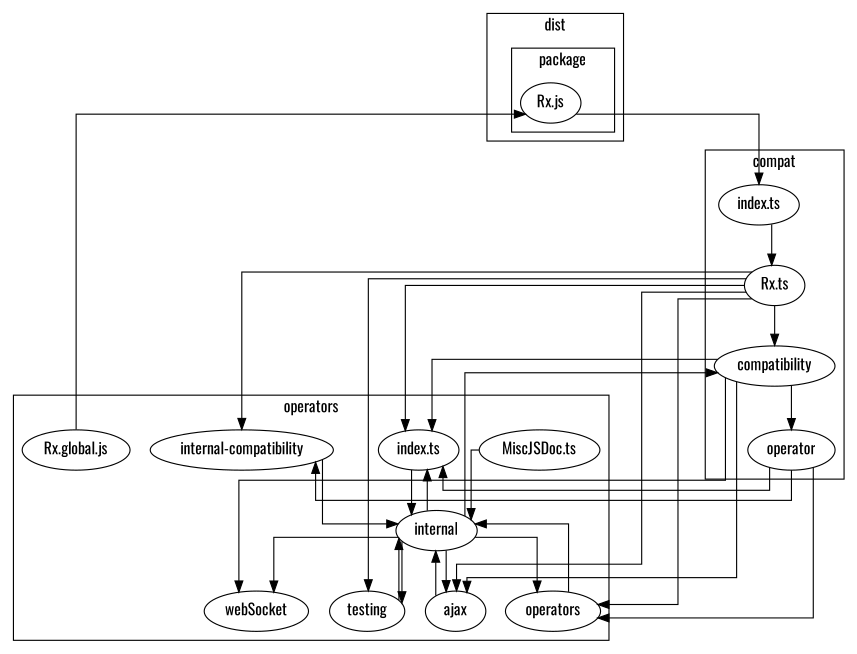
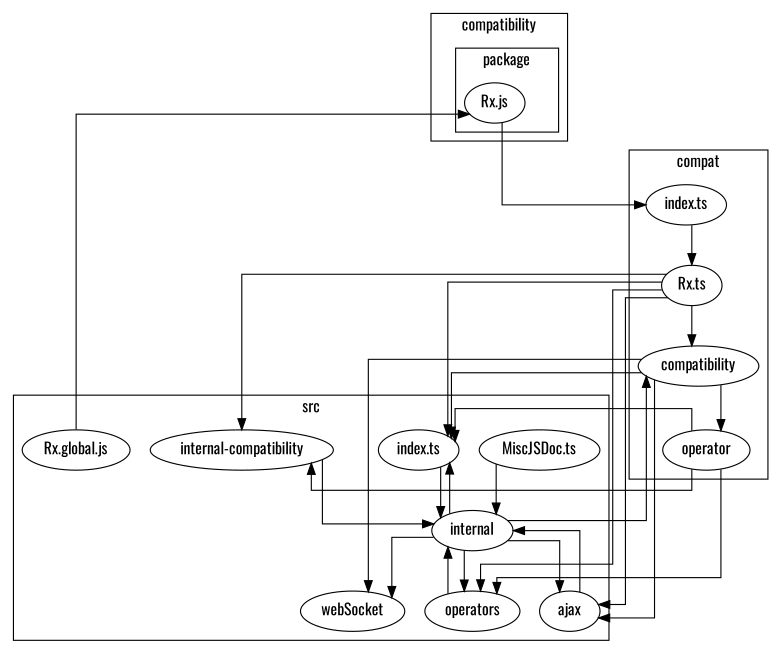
  strict digraph {
    fontname=Oswald
    splines=ortho
    node [fontname=Oswald]
    edge [fontname=Oswald]
    compat [shape=point style=invis width=0.05]
    n2 [label="Rx.ts"]
    n3 [label=compatibility]
    n4 [label=operator]
    n5 [label="index.ts"]
    "dist/package" [shape=point style=invis width=0.05]
    n7 [label="Rx.js"]
    dist [shape=point style=invis width=0.05]
    n9 [label="index.ts"]
    n10 [label=ajax]
    n11 [label="internal-compatibility"]
    n12 [label=operators]
-   n13 [label=testing]
    n14 [label=webSocket]
    src [shape=point style=invis width=0.05]
    n16 [label="MiscJSDoc.ts"]
    n17 [label=internal]
    n18 [label="Rx.global.js"]
    subgraph cluster_1 {
      label=compat
      compat
      n2
      n3
      n4
      n5
    }
    subgraph cluster_2 {
-     label=dist
+     label=compatibility
      dist
      subgraph cluster_3 {
        label=package
        "dist/package"
        n7
      }
    }
    subgraph cluster_4 {
-     label=operators
+     label=src
      n9
      n10
      n11
      n12
-     n13
      n14
      src
      n16
      n17
      n18
    }
    n2 -> n3
    n2 -> n9
    n2 -> n10
    n2 -> n11
    n2 -> n12
-   n2 -> n13
    n3 -> n4
    n3 -> n9
    n3 -> n10
    n3 -> n14
    n4 -> n9
    n4 -> n11
    n4 -> n12
    n5 -> n2
    n7 -> n5
    n9 -> n17
    n10 -> n17
    n11 -> n17
    n12 -> n17
-   n13 -> n17
    n16 -> n17
    n17 -> n3
    n17 -> n9
    n17 -> n10
    n17 -> n12
-   n17 -> n13
    n17 -> n14
    n18 -> n7
  }
